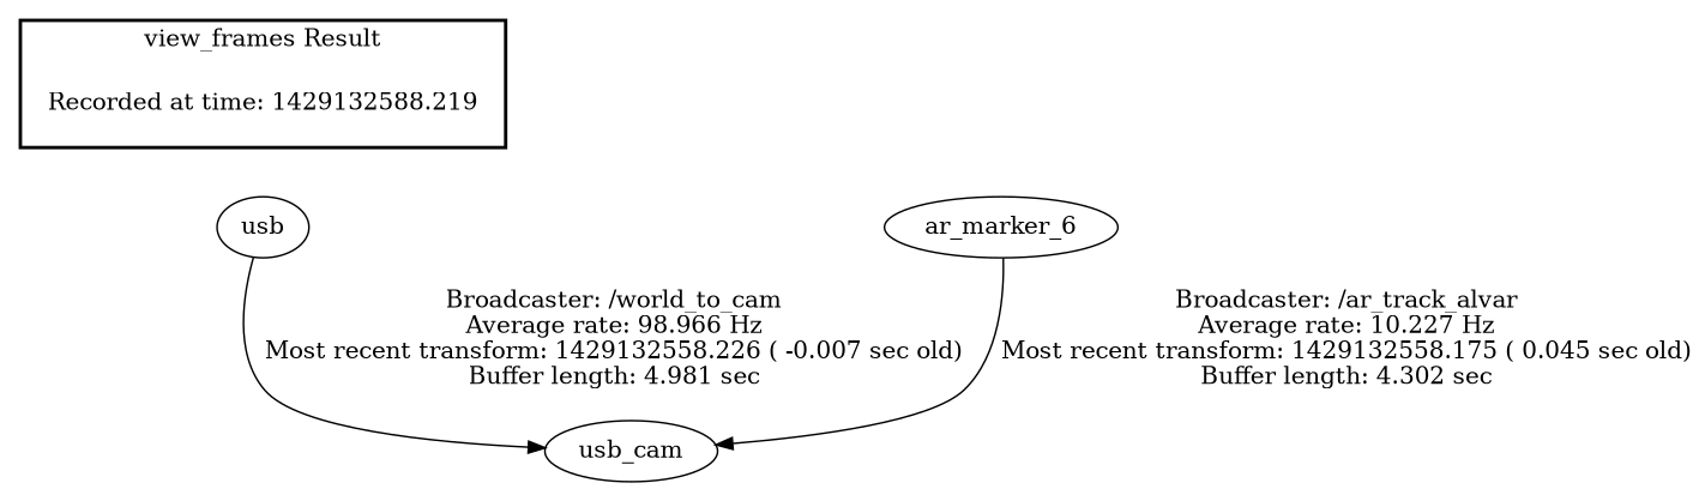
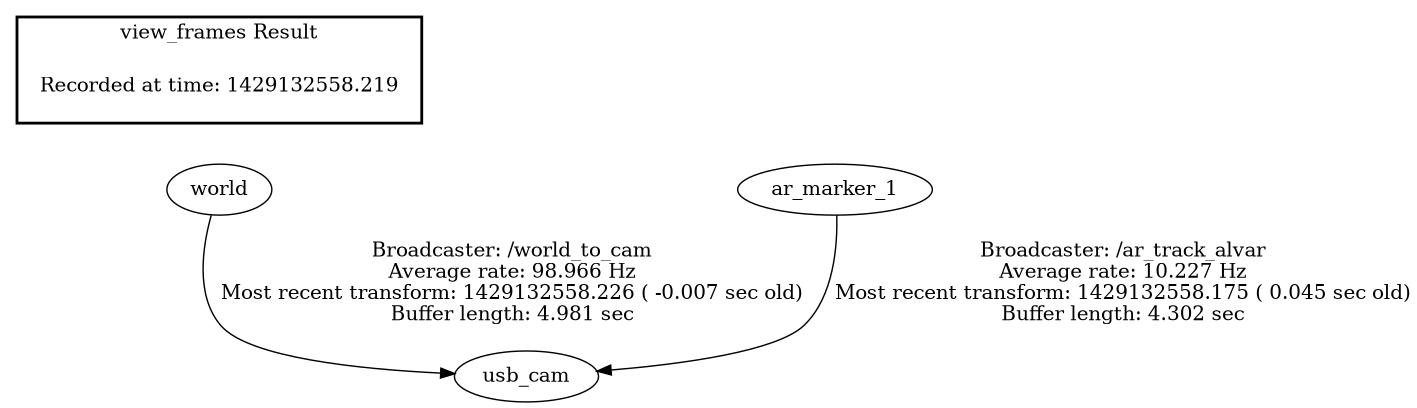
  digraph {
    fontname="DejaVu Serif"
    node [fontname="DejaVu Serif"]
    edge [fontname="DejaVu Serif"]
-   "Recorded at time: 1429132558.219" [shape=plaintext label="Recorded at time: 1429132588.219"]
-   world [label=usb]
+   "Recorded at time: 1429132558.219" [shape=plaintext]
+   world
    usb_cam
-   ar_marker_1 [label=ar_marker_6]
+   ar_marker_1
    subgraph cluster_1 {
      color=black
      label="view_frames Result"
      style=bold
      "Recorded at time: 1429132558.219"
    }
    "Recorded at time: 1429132558.219" -> world [style=invis]
    world -> usb_cam [label="Broadcaster: /world_to_cam\nAverage rate: 98.966 Hz\nMost recent transform: 1429132558.226 ( -0.007 sec old)\nBuffer length: 4.981 sec\n"]
    ar_marker_1 -> usb_cam [label="Broadcaster: /ar_track_alvar\nAverage rate: 10.227 Hz\nMost recent transform: 1429132558.175 ( 0.045 sec old)\nBuffer length: 4.302 sec\n"]
  }
